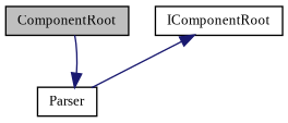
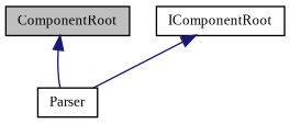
  digraph {
    fontname="Liberation Serif"
    node [color=black fillcolor=white fontname="Liberation Serif" fontsize=10 shape=record style=filled]
    edge [color=midnightblue dir=back fontname="Liberation Serif" fontsize=10 labelfontname=Helvetica labelfontsize=10 style=solid]
    n1 [fillcolor=grey75 fontcolor=black height=0.2 label=ComponentRoot width=0.4]
    n2 [height=0.2 label=Parser width=0.4]
    n3 [height=0.2 label=IComponentRoot width=0.4]
-   n2 -> n1
+   n1 -> n2
    n3 -> n2
  }
